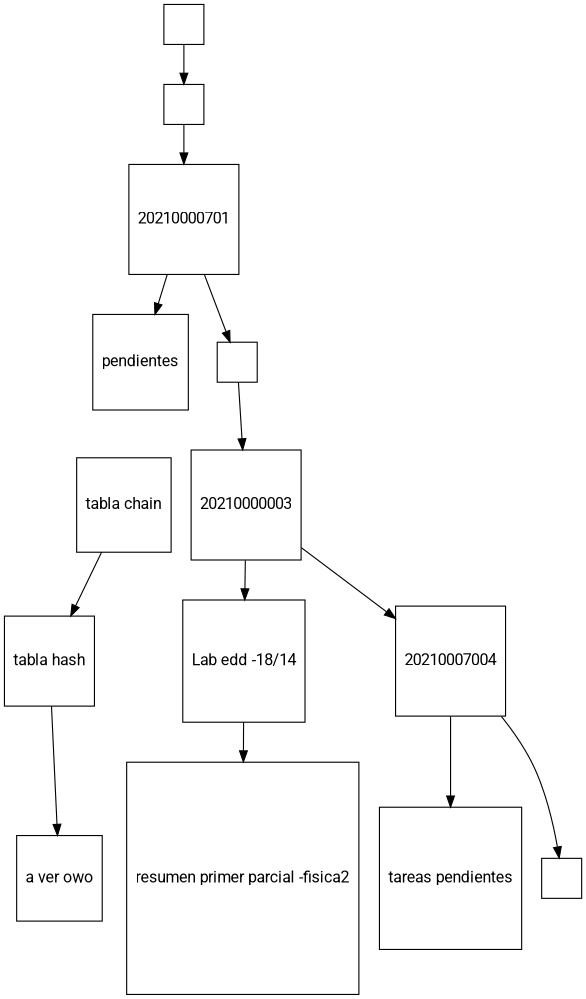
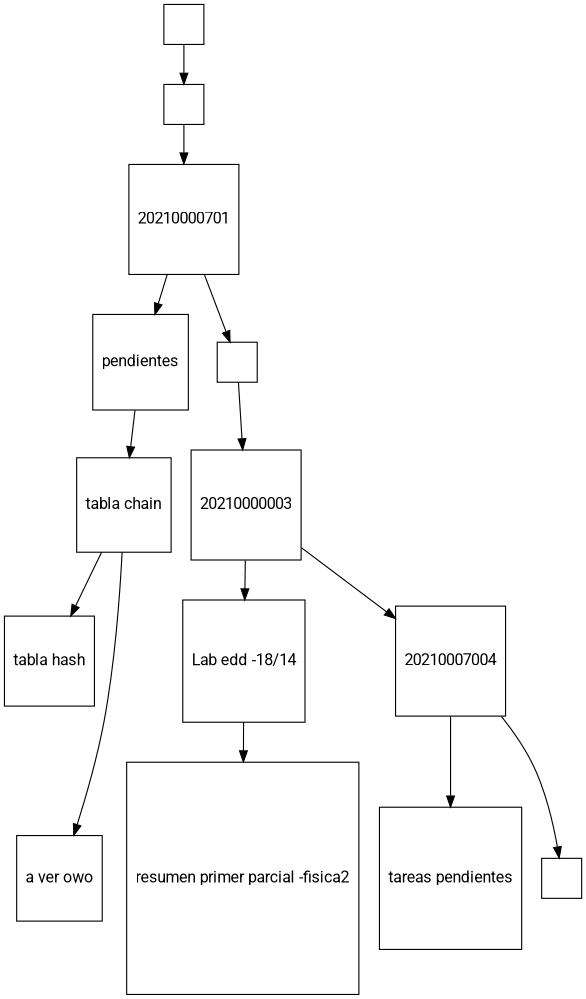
  digraph {
    fontname=Roboto
    rank=same
    node [fontname=Roboto shape=square]
    edge [fontname=Roboto]
    n1 [label=" "]
    n2 [label=" "]
    n3 [label=20210000701]
    pendientes
    n5 [label=" "]
    n6 [label="tabla chain"]
    20210000003
    "tabla hash"
    "a ver owo"
    n10 [label="Lab edd -18/14"]
    n11 [label=20210007004]
    "resumen primer parcial -fisica2"
    "tareas pendientes"
    n14 [label=" "]
    n1 -> n2
    n2 -> n3
    n3 -> pendientes
    n3 -> n5
+   pendientes -> n6
    n5 -> 20210000003
    n6 -> "tabla hash"
    20210000003 -> n10
    20210000003 -> n11
-   "tabla hash" -> "a ver owo"
+   n6 -> "a ver owo"
    n10 -> "resumen primer parcial -fisica2"
    n11 -> "tareas pendientes"
    n11 -> n14
  }
